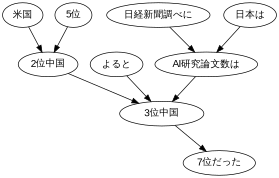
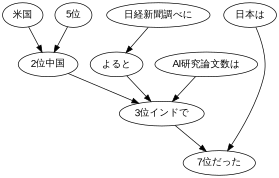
  digraph {
    fontname="Liberation Sans"
    node [fontname="Liberation Sans"]
    edge [fontname="Liberation Sans"]
    n1 [label="日経新聞調べに"]
    n2 [label="よると"]
-   n3 [label="3位中国"]
+   n3 [label="3位インドで"]
    n4 [label="7位だった"]
    n5 [label="AI研究論文数は"]
    n6 [label="5位"]
    n7 [label="2位中国"]
    n8 [label="米国"]
    n9 [label="日本は"]
-   n1 -> n5
+   n1 -> n2
    n2 -> n3
    n3 -> n4
    n5 -> n3
    n6 -> n7
    n7 -> n3
    n8 -> n7
-   n9 -> n5
+   n9 -> n4
  }
